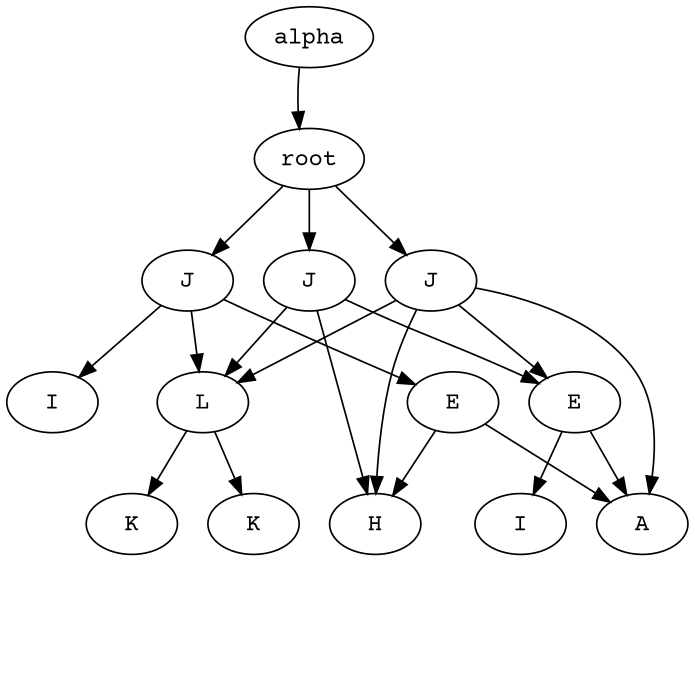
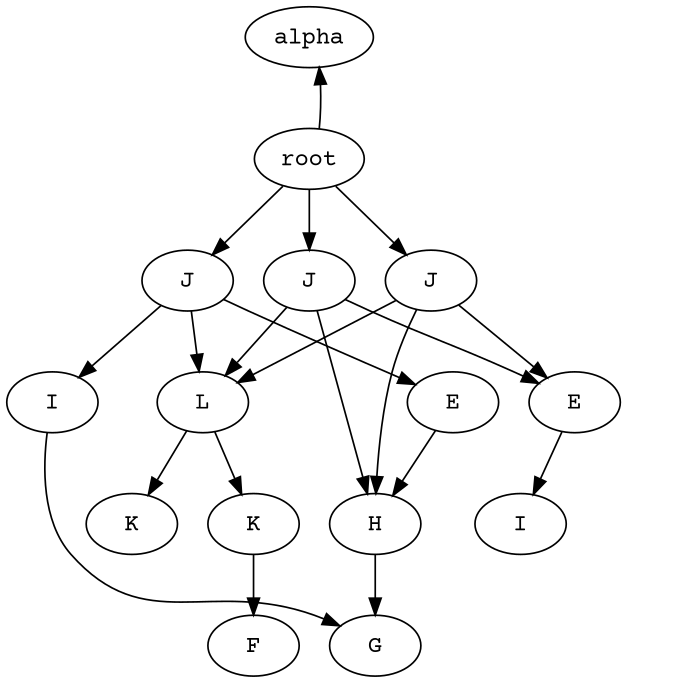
  strict digraph {
    fontname="Courier Prime"
    node [fontname="Courier Prime"]
    edge [fontname="Courier Prime"]
    n1 [label=alpha mapping="['alpha']"]
    n2 [label=root mapping="['0-3', '0-5', '0-7', '0-9']"]
    n3 [label=J mapping="['1-3', '1-7']"]
    n4 [label=J mapping="['1-5']"]
    n5 [label=J mapping="['1-9']"]
    n6 [label=L mapping="['2-3', '2-5', '2-7', '2-9']"]
    n7 [label=H mapping="['3-3', '9-5', '3-7', '3-9']"]
    n8 [label=E mapping="['4-3', '4-7', '4-9']"]
    n9 [label=I mapping="['3-5']"]
    n10 [label=E mapping="['4-5']"]
-   n11 [label=A mapping="['10-3', '10-5', '10-7', '10-9']"]
    n12 [label=K mapping="['6-3', '6-5', '6-9']"]
    n13 [label=K mapping="['5-7']"]
+   n14 [label=G mapping="['8-3', '8-5', '8-7', '8-9']"]
    n15 [label=I mapping="['9-3', '9-7', '9-9']"]
-   n1 -> n2
+   n16 [label=F mapping="['11-3', '11-5', '11-7', '11-9']"]
+   n2 -> n1
    n2 -> n3
    n2 -> n4
    n2 -> n5
    n3 -> n6
    n3 -> n7
    n3 -> n8
    n4 -> n6
    n4 -> n9
    n4 -> n10
    n5 -> n6
    n5 -> n7
    n5 -> n8
-   n5 -> n11
    n6 -> n12
    n6 -> n13
-   n8 -> n11
+   n7 -> n14
    n8 -> n15
+   n9 -> n14
    n10 -> n7
-   n10 -> n11
+   n13 -> n16
  }
